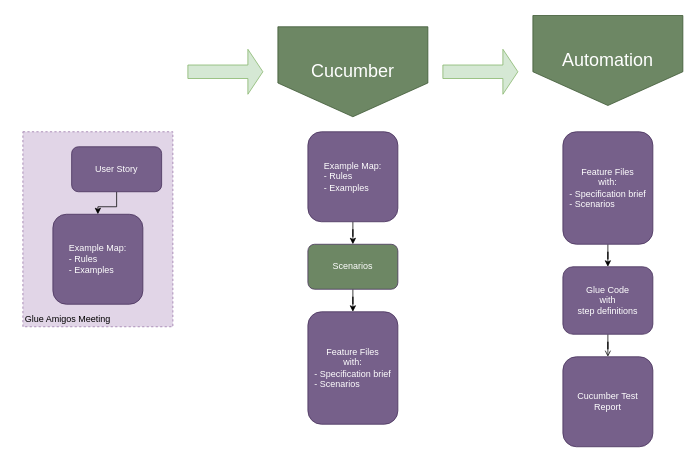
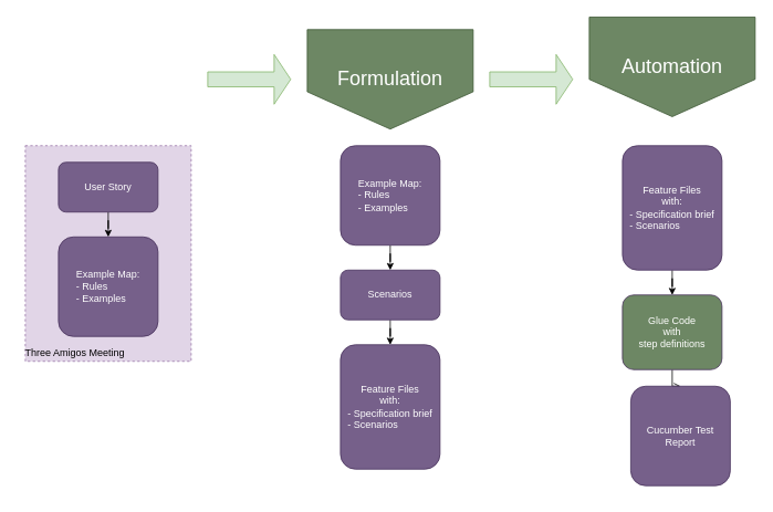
  <mxCell id="0" />
  <mxCell id="1" parent="0" />
  <mxCell id="2" value="" style="shape=singleArrow;whiteSpace=wrap;html=1;fillColor=#d5e8d4;strokeColor=#82b366;" parent="1" vertex="1"><mxGeometry x="250" y="65" width="100" height="60" as="geometry" /></mxCell>
- <mxCell id="3" value="&lt;font style=&quot;font-size: 24px&quot;&gt;Cucumber&lt;/font&gt;" style="shape=offPageConnector;whiteSpace=wrap;html=1;fillColor=#6d8764;strokeColor=#3A5431;fontColor=#ffffff;" parent="1" vertex="1"><mxGeometry x="370" y="35" width="200" height="120" as="geometry" /></mxCell>
+ <mxCell id="3" value="&lt;font style=&quot;font-size: 24px&quot;&gt;Formulation&lt;/font&gt;" style="shape=offPageConnector;whiteSpace=wrap;html=1;fillColor=#6d8764;strokeColor=#3A5431;fontColor=#ffffff;" parent="1" vertex="1"><mxGeometry x="370" y="35" width="200" height="120" as="geometry" /></mxCell>
  <mxCell id="4" value="" style="shape=singleArrow;whiteSpace=wrap;html=1;fillColor=#d5e8d4;strokeColor=#82b366;" parent="1" vertex="1"><mxGeometry x="590" y="65" width="100" height="60" as="geometry" /></mxCell>
  <mxCell id="5" value="&lt;font style=&quot;font-size: 24px&quot;&gt;Automation&lt;/font&gt;" style="shape=offPageConnector;whiteSpace=wrap;html=1;fillColor=#6d8764;strokeColor=#3A5431;fontColor=#ffffff;" parent="1" vertex="1"><mxGeometry x="710" y="20" width="200" height="120" as="geometry" /></mxCell>
  <mxCell id="6" value="" style="rounded=0;whiteSpace=wrap;html=1;dashed=1;fillColor=#e1d5e7;strokeColor=#9673a6;" parent="1" vertex="1"><mxGeometry x="30" y="175" width="200" height="260" as="geometry" /></mxCell>
- <mxCell id="7" value="Glue Amigos Meeting" style="text;html=1;strokeColor=none;fillColor=none;align=center;verticalAlign=middle;whiteSpace=wrap;rounded=0;dashed=1;" parent="1" vertex="1"><mxGeometry x="20" y="415" width="140" height="20" as="geometry" /></mxCell>
+ <mxCell id="7" value="Three Amigos Meeting" style="text;html=1;strokeColor=none;fillColor=none;align=center;verticalAlign=middle;whiteSpace=wrap;rounded=0;dashed=1;" parent="1" vertex="1"><mxGeometry x="20" y="415" width="140" height="20" as="geometry" /></mxCell>
  <mxCell id="8" style="edgeStyle=orthogonalEdgeStyle;rounded=0;orthogonalLoop=1;jettySize=auto;html=1;entryX=0.5;entryY=0;entryDx=0;entryDy=0;" parent="1" source="9" target="10" edge="1"><mxGeometry relative="1" as="geometry" /></mxCell>
- <mxCell id="9" value="User Story" style="rounded=1;whiteSpace=wrap;html=1;fillColor=#76608a;strokeColor=#432D57;fontColor=#ffffff;" parent="1" vertex="1"><mxGeometry x="95" y="195" width="120" height="60" as="geometry" /></mxCell>
+ <mxCell id="9" value="User Story" style="rounded=1;whiteSpace=wrap;html=1;fillColor=#76608a;strokeColor=#432D57;fontColor=#ffffff;" parent="1" vertex="1"><mxGeometry x="70" y="195" width="120" height="60" as="geometry" /></mxCell>
  <mxCell id="10" value="Example Map:&lt;br&gt;&lt;div style=&quot;text-align: left&quot;&gt;&lt;span&gt;- Rules&lt;/span&gt;&lt;/div&gt;&lt;div style=&quot;text-align: left&quot;&gt;&lt;span&gt;- Examples&lt;/span&gt;&lt;/div&gt;" style="rounded=1;whiteSpace=wrap;html=1;fillColor=#76608a;strokeColor=#432D57;fontColor=#ffffff;" parent="1" vertex="1"><mxGeometry x="70" y="285" width="120" height="120" as="geometry" /></mxCell>
  <mxCell id="11" style="edgeStyle=orthogonalEdgeStyle;rounded=0;orthogonalLoop=1;jettySize=auto;html=1;entryX=0.5;entryY=0;entryDx=0;entryDy=0;" parent="1" source="12" target="14" edge="1"><mxGeometry relative="1" as="geometry" /></mxCell>
  <mxCell id="12" value="Example Map:&lt;br&gt;&lt;div style=&quot;text-align: left&quot;&gt;&lt;span&gt;- Rules&lt;/span&gt;&lt;/div&gt;&lt;div style=&quot;text-align: left&quot;&gt;&lt;span&gt;- Examples&lt;/span&gt;&lt;/div&gt;" style="rounded=1;whiteSpace=wrap;html=1;fillColor=#76608a;strokeColor=#432D57;fontColor=#ffffff;" parent="1" vertex="1"><mxGeometry x="410" y="175" width="120" height="120" as="geometry" /></mxCell>
  <mxCell id="13" style="edgeStyle=orthogonalEdgeStyle;rounded=0;orthogonalLoop=1;jettySize=auto;html=1;entryX=0.5;entryY=0;entryDx=0;entryDy=0;" parent="1" source="14" target="15" edge="1"><mxGeometry relative="1" as="geometry" /></mxCell>
- <mxCell id="14" value="Scenarios" style="rounded=1;whiteSpace=wrap;html=1;fillColor=#6d8764;strokeColor=#432D57;fontColor=#ffffff;" parent="1" vertex="1"><mxGeometry x="410" y="325" width="120" height="60" as="geometry" /></mxCell>
+ <mxCell id="14" value="Scenarios" style="rounded=1;whiteSpace=wrap;html=1;fillColor=#76608a;strokeColor=#432D57;fontColor=#ffffff;" parent="1" vertex="1"><mxGeometry x="410" y="325" width="120" height="60" as="geometry" /></mxCell>
  <mxCell id="15" value="Feature Files&lt;br&gt;with:&lt;br&gt;&lt;div style=&quot;text-align: left&quot;&gt;&lt;span&gt;- Specification brief&lt;/span&gt;&lt;/div&gt;&lt;div style=&quot;text-align: left&quot;&gt;&lt;span&gt;- Scenarios&lt;/span&gt;&lt;/div&gt;" style="rounded=1;whiteSpace=wrap;html=1;fillColor=#76608a;strokeColor=#432D57;fontColor=#ffffff;" parent="1" vertex="1"><mxGeometry x="410" y="415" width="120" height="150" as="geometry" /></mxCell>
  <mxCell id="16" style="edgeStyle=orthogonalEdgeStyle;rounded=0;orthogonalLoop=1;jettySize=auto;html=1;entryX=0.5;entryY=0;entryDx=0;entryDy=0;" parent="1" source="17" target="19" edge="1"><mxGeometry relative="1" as="geometry" /></mxCell>
  <mxCell id="17" value="Feature Files&lt;br&gt;with:&lt;br&gt;&lt;div style=&quot;text-align: left&quot;&gt;&lt;span&gt;- Specification brief&lt;/span&gt;&lt;/div&gt;&lt;div style=&quot;text-align: left&quot;&gt;&lt;span&gt;- Scenarios&lt;/span&gt;&lt;/div&gt;" style="rounded=1;whiteSpace=wrap;html=1;fillColor=#76608a;strokeColor=#432D57;fontColor=#ffffff;" parent="1" vertex="1"><mxGeometry x="750" y="175" width="120" height="150" as="geometry" /></mxCell>
  <mxCell id="18" style="edgeStyle=orthogonalEdgeStyle;rounded=0;orthogonalLoop=1;jettySize=auto;html=1;entryX=0.5;entryY=0;entryDx=0;entryDy=0;endArrow=open;" parent="1" source="19" target="20" edge="1"><mxGeometry relative="1" as="geometry" /></mxCell>
- <mxCell id="19" value="Glue Code&lt;br&gt;with &lt;br&gt;step definitions" style="rounded=1;whiteSpace=wrap;html=1;fillColor=#76608a;strokeColor=#432D57;fontColor=#ffffff;" parent="1" vertex="1"><mxGeometry x="750" y="355" width="120" height="90" as="geometry" /></mxCell>
- <mxCell id="20" value="Cucumber Test Report" style="rounded=1;whiteSpace=wrap;html=1;fillColor=#76608a;strokeColor=#432D57;fontColor=#ffffff;" parent="1" vertex="1"><mxGeometry x="750" y="475" width="120" height="120" as="geometry" /></mxCell>
+ <mxCell id="19" value="Glue Code&lt;br&gt;with &lt;br&gt;step definitions" style="rounded=1;whiteSpace=wrap;html=1;fillColor=#6d8764;strokeColor=#432D57;fontColor=#ffffff;" parent="1" vertex="1"><mxGeometry x="750" y="355" width="120" height="90" as="geometry" /></mxCell>
+ <mxCell id="20" value="Cucumber Test Report" style="rounded=1;whiteSpace=wrap;html=1;fillColor=#76608a;strokeColor=#432D57;fontColor=#ffffff;" parent="1" vertex="1"><mxGeometry x="760" y="465" width="120" height="120" as="geometry" /></mxCell>
